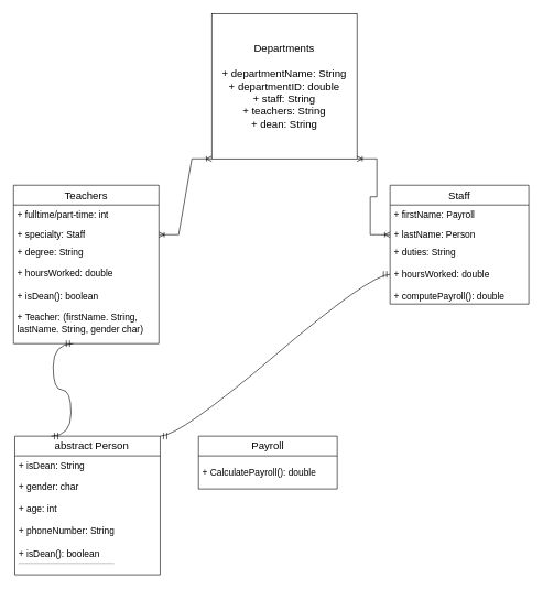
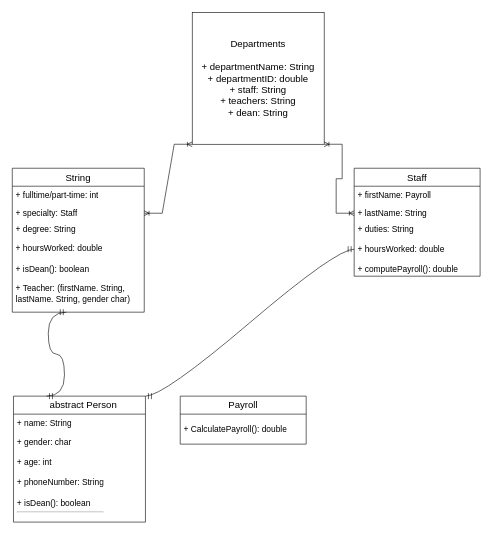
  <mxCell id="0" />
  <mxCell id="1" parent="0" />
  <mxCell id="2" value="Departments&lt;br style=&quot;font-size: 16px;&quot;&gt;&lt;br style=&quot;font-size: 16px;&quot;&gt;+ departmentName: String&lt;br style=&quot;font-size: 16px;&quot;&gt;+ departmentID: double&lt;br style=&quot;font-size: 16px;&quot;&gt;+ staff: String&lt;br style=&quot;font-size: 16px;&quot;&gt;+ teachers: String&lt;br style=&quot;font-size: 16px;&quot;&gt;+ dean: String" style="whiteSpace=wrap;html=1;aspect=fixed;fontSize=16;" parent="1" vertex="1"><mxGeometry x="320" y="20" width="220" height="220" as="geometry" /></mxCell>
- <mxCell id="3" value="Teachers" style="swimlane;fontStyle=0;childLayout=stackLayout;horizontal=1;startSize=30;horizontalStack=0;resizeParent=1;resizeParentMax=0;resizeLast=0;collapsible=1;marginBottom=0;whiteSpace=wrap;html=1;fontSize=16;" parent="1" vertex="1"><mxGeometry x="20" y="280" width="220" height="240" as="geometry"><mxRectangle x="270" y="300" width="90" height="30" as="alternateBounds" /></mxGeometry></mxCell>
+ <mxCell id="3" value="String" style="swimlane;fontStyle=0;childLayout=stackLayout;horizontal=1;startSize=30;horizontalStack=0;resizeParent=1;resizeParentMax=0;resizeLast=0;collapsible=1;marginBottom=0;whiteSpace=wrap;html=1;fontSize=16;" parent="1" vertex="1"><mxGeometry x="20" y="280" width="220" height="240" as="geometry"><mxRectangle x="270" y="300" width="90" height="30" as="alternateBounds" /></mxGeometry></mxCell>
  <mxCell id="4" value="+ fulltime/part-time: int" style="text;strokeColor=none;fillColor=none;align=left;verticalAlign=middle;spacingLeft=4;spacingRight=4;overflow=hidden;points=[[0,0.5],[1,0.5]];portConstraint=eastwest;rotatable=0;whiteSpace=wrap;html=1;fontSize=14;" parent="3" vertex="1"><mxGeometry y="30" width="220" height="30" as="geometry" /></mxCell>
  <mxCell id="5" value="+ specialty: Staff" style="text;strokeColor=none;fillColor=none;align=left;verticalAlign=middle;spacingLeft=4;spacingRight=4;overflow=hidden;points=[[0,0.5],[1,0.5]];portConstraint=eastwest;rotatable=0;whiteSpace=wrap;fontSize=14;" parent="3" vertex="1"><mxGeometry y="60" width="220" height="30" as="geometry" /></mxCell>
  <mxCell id="6" value="&lt;font style=&quot;font-size: 14px;&quot;&gt;+ degree: String&lt;br style=&quot;font-size: 14px;&quot;&gt;&lt;br style=&quot;font-size: 14px;&quot;&gt;+ hoursWorked: double&lt;br style=&quot;font-size: 14px;&quot;&gt;&lt;br style=&quot;font-size: 14px;&quot;&gt;+ isDean(): boolean&lt;br style=&quot;font-size: 14px;&quot;&gt;&lt;br style=&quot;font-size: 14px;&quot;&gt;+ Teacher: (firstName. String, lastName. String, gender char)&lt;br style=&quot;font-size: 14px;&quot;&gt;&lt;br style=&quot;font-size: 14px;&quot;&gt;+ computePayroll(): double&amp;nbsp;&lt;/font&gt;" style="text;strokeColor=none;fillColor=none;align=left;verticalAlign=middle;spacingLeft=4;spacingRight=4;overflow=hidden;points=[[0,0.5],[1,0.5]];portConstraint=eastwest;rotatable=0;whiteSpace=wrap;html=1;strokeWidth=10;fontSize=14;" parent="3" vertex="1"><mxGeometry y="90" width="220" height="150" as="geometry" /></mxCell>
  <mxCell id="7" value="" style="edgeStyle=entityRelationEdgeStyle;fontSize=12;html=1;endArrow=ERoneToMany;startArrow=ERoneToMany;rounded=0;exitX=1;exitY=0.5;exitDx=0;exitDy=0;entryX=0;entryY=1;entryDx=0;entryDy=0;" parent="1" source="5" target="2" edge="1"><mxGeometry width="100" height="100" relative="1" as="geometry"><mxPoint x="570" y="330" as="sourcePoint" /><mxPoint x="620" y="240" as="targetPoint" /></mxGeometry></mxCell>
  <mxCell id="8" value="&lt;font style=&quot;font-size: 16px;&quot;&gt;Staff&lt;/font&gt;" style="swimlane;fontStyle=0;childLayout=stackLayout;horizontal=1;startSize=30;horizontalStack=0;resizeParent=1;resizeParentMax=0;resizeLast=0;collapsible=1;marginBottom=0;whiteSpace=wrap;html=1;" parent="1" vertex="1"><mxGeometry x="590" y="280" width="210" height="180" as="geometry" /></mxCell>
  <mxCell id="9" value="+ firstName: Payroll" style="text;strokeColor=none;fillColor=none;align=left;verticalAlign=middle;spacingLeft=4;spacingRight=4;overflow=hidden;points=[[0,0.5],[1,0.5]];portConstraint=eastwest;rotatable=0;whiteSpace=wrap;html=1;fontSize=14;" parent="8" vertex="1"><mxGeometry y="30" width="210" height="30" as="geometry" /></mxCell>
- <mxCell id="10" value="+ lastName: Person" style="text;strokeColor=none;fillColor=none;align=left;verticalAlign=middle;spacingLeft=4;spacingRight=4;overflow=hidden;points=[[0,0.5],[1,0.5]];portConstraint=eastwest;rotatable=0;whiteSpace=wrap;html=1;fontSize=14;" parent="8" vertex="1"><mxGeometry y="60" width="210" height="30" as="geometry" /></mxCell>
+ <mxCell id="10" value="+ lastName: String" style="text;strokeColor=none;fillColor=none;align=left;verticalAlign=middle;spacingLeft=4;spacingRight=4;overflow=hidden;points=[[0,0.5],[1,0.5]];portConstraint=eastwest;rotatable=0;whiteSpace=wrap;html=1;fontSize=14;" parent="8" vertex="1"><mxGeometry y="60" width="210" height="30" as="geometry" /></mxCell>
  <mxCell id="11" value="+ duties: String&lt;br style=&quot;font-size: 14px;&quot;&gt;&lt;br style=&quot;font-size: 14px;&quot;&gt;+ hoursWorked: double&lt;br style=&quot;font-size: 14px;&quot;&gt;&lt;br style=&quot;font-size: 14px;&quot;&gt;+ computePayroll(): double" style="text;strokeColor=none;fillColor=none;align=left;verticalAlign=middle;spacingLeft=4;spacingRight=4;overflow=hidden;points=[[0,0.5],[1,0.5]];portConstraint=eastwest;rotatable=0;whiteSpace=wrap;html=1;fontSize=14;" parent="8" vertex="1"><mxGeometry y="90" width="210" height="90" as="geometry" /></mxCell>
  <mxCell id="12" value="" style="edgeStyle=entityRelationEdgeStyle;fontSize=12;html=1;endArrow=ERoneToMany;startArrow=ERoneToMany;rounded=0;exitX=1;exitY=1;exitDx=0;exitDy=0;entryX=0;entryY=0.5;entryDx=0;entryDy=0;" parent="1" source="2" target="10" edge="1"><mxGeometry width="100" height="100" relative="1" as="geometry"><mxPoint x="490" y="380" as="sourcePoint" /><mxPoint x="590" y="280" as="targetPoint" /></mxGeometry></mxCell>
  <mxCell id="13" value="&amp;nbsp; &amp;nbsp; abstract Person&lt;span style=&quot;white-space: pre;&quot;&gt; &lt;/span&gt;" style="swimlane;fontStyle=0;childLayout=stackLayout;horizontal=1;startSize=30;horizontalStack=0;resizeParent=1;resizeParentMax=0;resizeLast=0;collapsible=1;marginBottom=0;whiteSpace=wrap;html=1;fontSize=16;" vertex="1" parent="1"><mxGeometry x="22" y="660" width="220" height="210" as="geometry" /></mxCell>
- <mxCell id="14" value="+ isDean: String" style="text;strokeColor=none;fillColor=none;align=left;verticalAlign=middle;spacingLeft=4;spacingRight=4;overflow=hidden;points=[[0,0.5],[1,0.5]];portConstraint=eastwest;rotatable=0;whiteSpace=wrap;html=1;fontSize=14;" vertex="1" parent="13"><mxGeometry y="30" width="220" height="30" as="geometry" /></mxCell>
+ <mxCell id="14" value="+ name: String" style="text;strokeColor=none;fillColor=none;align=left;verticalAlign=middle;spacingLeft=4;spacingRight=4;overflow=hidden;points=[[0,0.5],[1,0.5]];portConstraint=eastwest;rotatable=0;whiteSpace=wrap;html=1;fontSize=14;" vertex="1" parent="13"><mxGeometry y="30" width="220" height="30" as="geometry" /></mxCell>
  <mxCell id="15" value="+ gender: char&lt;br&gt;&lt;br&gt;+ age: int&lt;br&gt;&lt;br&gt;+ phoneNumber: String&lt;br&gt;&lt;br&gt;+ isDean(): boolean&lt;br&gt;&lt;hr&gt;" style="text;strokeColor=none;fillColor=none;align=left;verticalAlign=middle;spacingLeft=4;spacingRight=4;overflow=hidden;points=[[0,0.5],[1,0.5]];portConstraint=eastwest;rotatable=0;whiteSpace=wrap;html=1;fontSize=14;" vertex="1" parent="13"><mxGeometry y="60" width="220" height="150" as="geometry" /></mxCell>
  <mxCell id="16" value="Payroll" style="swimlane;fontStyle=0;childLayout=stackLayout;horizontal=1;startSize=30;horizontalStack=0;resizeParent=1;resizeParentMax=0;resizeLast=0;collapsible=1;marginBottom=0;whiteSpace=wrap;html=1;fontSize=16;" vertex="1" parent="1"><mxGeometry x="300" y="660" width="210" height="80" as="geometry" /></mxCell>
  <mxCell id="17" value="+ CalculatePayroll(): double" style="text;strokeColor=none;fillColor=none;align=left;verticalAlign=middle;spacingLeft=4;spacingRight=4;overflow=hidden;points=[[0,0.5],[1,0.5]];portConstraint=eastwest;rotatable=0;whiteSpace=wrap;html=1;fontSize=14;" vertex="1" parent="16"><mxGeometry y="30" width="210" height="50" as="geometry" /></mxCell>
  <mxCell id="18" value="" style="edgeStyle=entityRelationEdgeStyle;fontSize=12;html=1;endArrow=ERmandOne;startArrow=ERmandOne;rounded=0;startSize=8;endSize=8;curved=1;exitX=0.25;exitY=0;exitDx=0;exitDy=0;" edge="1" parent="1" source="13"><mxGeometry width="100" height="100" relative="1" as="geometry"><mxPoint x="40" y="570" as="sourcePoint" /><mxPoint x="110" y="520" as="targetPoint" /></mxGeometry></mxCell>
  <mxCell id="19" value="" style="edgeStyle=entityRelationEdgeStyle;fontSize=12;html=1;endArrow=ERmandOne;startArrow=ERmandOne;rounded=0;startSize=8;endSize=8;curved=1;exitX=1;exitY=0;exitDx=0;exitDy=0;entryX=0;entryY=0.5;entryDx=0;entryDy=0;" edge="1" parent="1" source="13" target="11"><mxGeometry width="100" height="100" relative="1" as="geometry"><mxPoint x="420" y="460" as="sourcePoint" /><mxPoint x="520" y="360" as="targetPoint" /></mxGeometry></mxCell>
